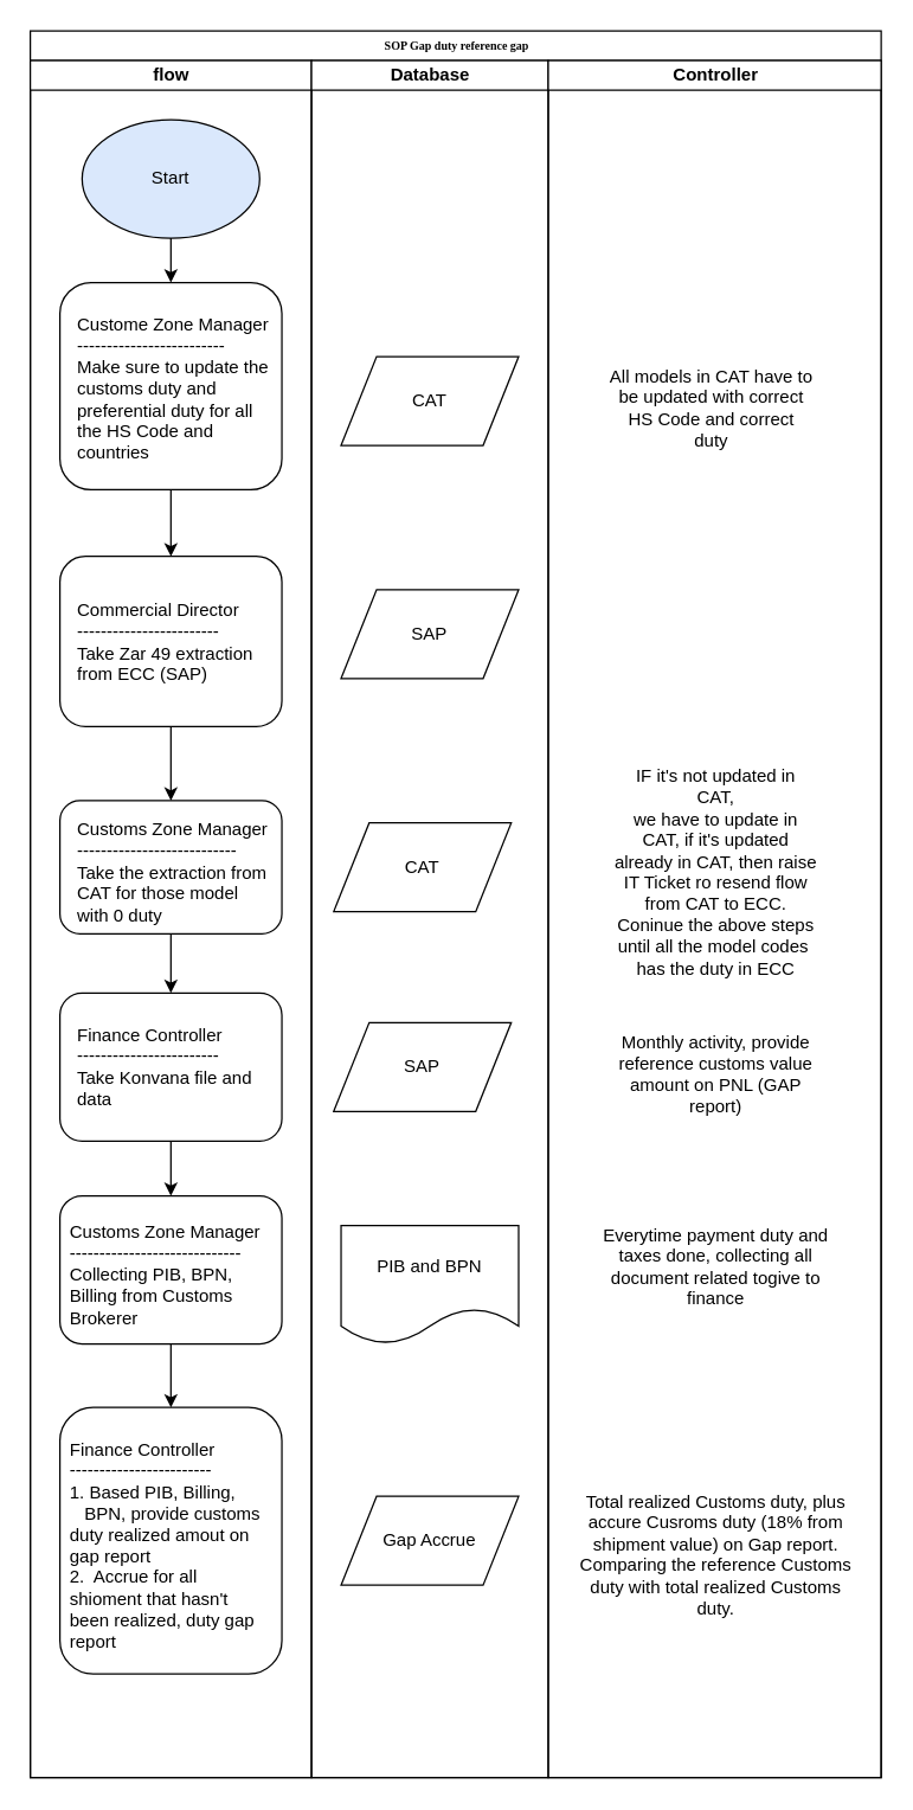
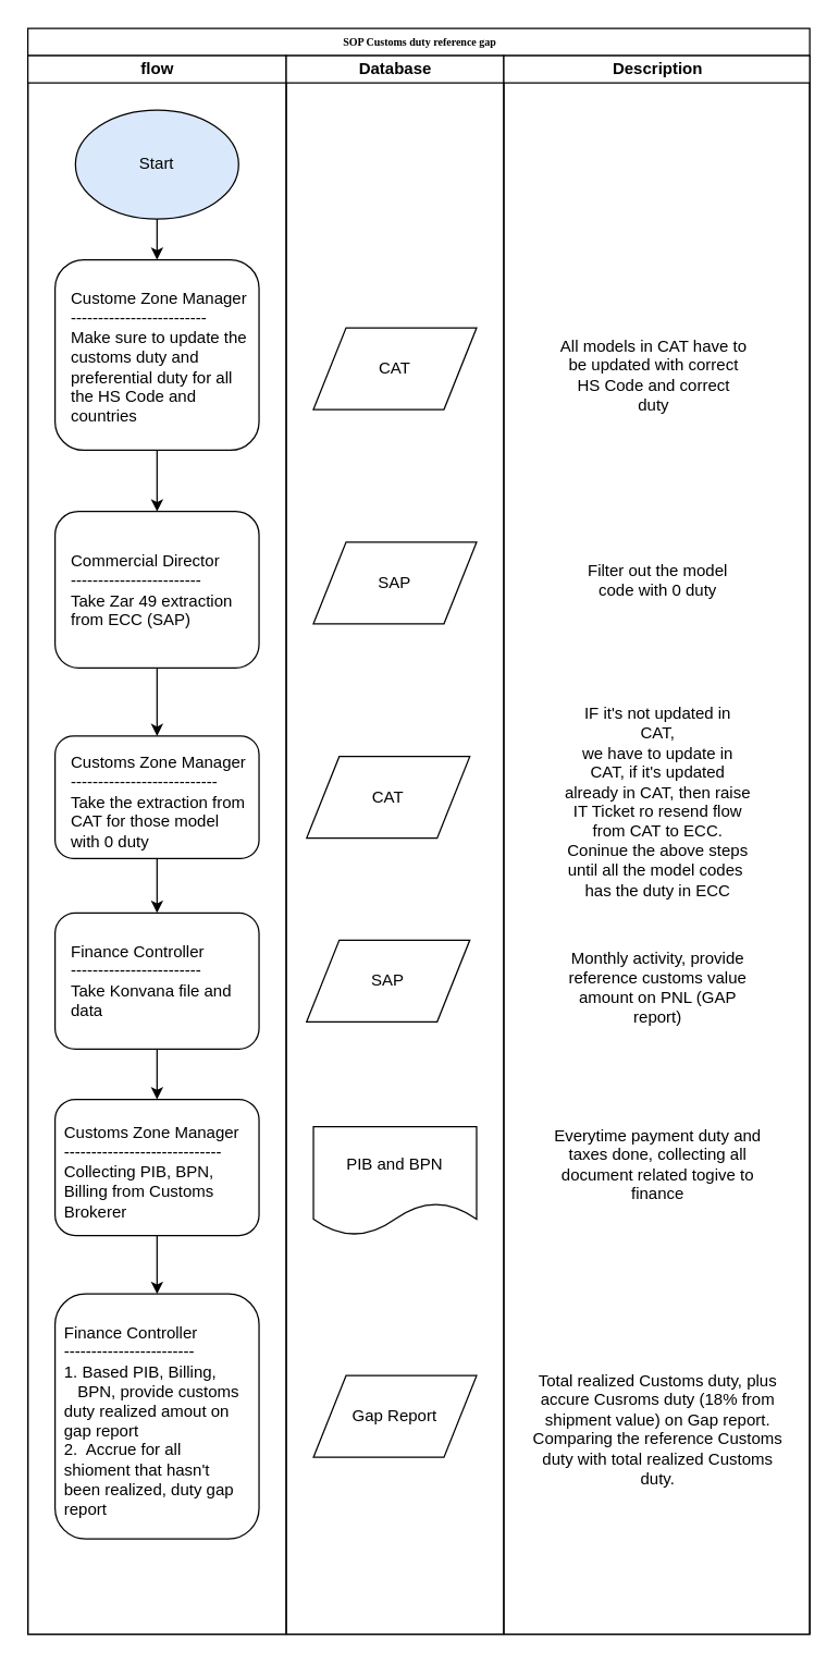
  <mxCell id="0" />
  <mxCell id="1" parent="0" />
- <mxCell id="2" value="SOP Gap duty reference gap" style="swimlane;html=1;childLayout=stackLayout;startSize=20;rounded=0;shadow=0;labelBackgroundColor=none;strokeWidth=1;fontFamily=Verdana;fontSize=8;align=center;" vertex="1" parent="1" treatAsSingle="0"><mxGeometry x="20" y="20" width="575" height="1180" as="geometry" /></mxCell>
+ <mxCell id="2" value="SOP Customs duty reference gap" style="swimlane;html=1;childLayout=stackLayout;startSize=20;rounded=0;shadow=0;labelBackgroundColor=none;strokeWidth=1;fontFamily=Verdana;fontSize=8;align=center;" vertex="1" parent="1" treatAsSingle="0"><mxGeometry x="20" y="20" width="575" height="1180" as="geometry" /></mxCell>
  <mxCell id="3" value="flow" style="swimlane;html=1;startSize=20;" vertex="1" parent="2" treatAsSingle="0"><mxGeometry y="20" width="190" height="1160" as="geometry" /></mxCell>
  <mxCell id="4" value="" style="edgeStyle=orthogonalEdgeStyle;rounded=0;orthogonalLoop=1;jettySize=auto;html=1;entryX=0.5;entryY=0;entryDx=0;entryDy=0;" edge="1" parent="3" source="5" target="21"><mxGeometry relative="1" as="geometry" /></mxCell>
  <mxCell id="5" value="Start" style="ellipse;whiteSpace=wrap;html=1;fillColor=#dae8fc;" vertex="1" parent="3"><mxGeometry x="35" y="40" width="120" height="80" as="geometry" /></mxCell>
  <mxCell id="6" value="" style="edgeStyle=orthogonalEdgeStyle;rounded=0;orthogonalLoop=1;jettySize=auto;html=1;entryX=0.5;entryY=0;entryDx=0;entryDy=0;" edge="1" parent="3" source="21" target="18"><mxGeometry relative="1" as="geometry" /></mxCell>
  <mxCell id="7" value="" style="edgeStyle=orthogonalEdgeStyle;rounded=0;orthogonalLoop=1;jettySize=auto;html=1;entryX=0.5;entryY=0;entryDx=0;entryDy=0;" edge="1" parent="3" source="18" target="15"><mxGeometry relative="1" as="geometry" /></mxCell>
  <mxCell id="8" value="" style="edgeStyle=orthogonalEdgeStyle;rounded=0;orthogonalLoop=1;jettySize=auto;html=1;entryX=0.5;entryY=0;entryDx=0;entryDy=0;" edge="1" parent="3" source="15" target="12"><mxGeometry relative="1" as="geometry" /></mxCell>
  <mxCell id="9" value="" style="edgeStyle=orthogonalEdgeStyle;rounded=0;orthogonalLoop=1;jettySize=auto;html=1;entryX=0.5;entryY=0;entryDx=0;entryDy=0;" edge="1" parent="3" source="12" target="24"><mxGeometry relative="1" as="geometry"><mxPoint x="95" y="770" as="targetPoint" /></mxGeometry></mxCell>
  <mxCell id="10" value="" style="edgeStyle=orthogonalEdgeStyle;rounded=0;orthogonalLoop=1;jettySize=auto;html=1;entryX=0.5;entryY=0;entryDx=0;entryDy=0;" edge="1" parent="3" source="24" target="27"><mxGeometry relative="1" as="geometry"><mxPoint x="95" y="920" as="targetPoint" /></mxGeometry></mxCell>
  <mxCell id="11" value="" style="group" vertex="1" connectable="0" parent="3" treatAsSingle="0"><mxGeometry x="20" y="630" width="150" height="100" as="geometry" /></mxCell>
  <mxCell id="12" value="" style="rounded=1;whiteSpace=wrap;html=1;" vertex="1" parent="11"><mxGeometry width="150" height="100" as="geometry" /></mxCell>
  <mxCell id="13" value="Finance Controller&#10;------------------------&#10;Take Konvana file and&#10;data" style="text;html=1;" vertex="1" parent="11"><mxGeometry x="10" y="15" width="140" height="70" as="geometry" /></mxCell>
  <mxCell id="14" value="" style="group" vertex="1" connectable="0" parent="3" treatAsSingle="0"><mxGeometry x="20" y="500" width="160" height="90" as="geometry" /></mxCell>
  <mxCell id="15" value="" style="rounded=1;whiteSpace=wrap;html=1;" vertex="1" parent="14"><mxGeometry width="150" height="90" as="geometry" /></mxCell>
  <mxCell id="16" value="Customs Zone Manager&#10;---------------------------&#10;Take the extraction from&#10;CAT for those model&#10;with 0 duty" style="text;html=1;" vertex="1" parent="14"><mxGeometry x="10" y="6" width="150" height="80" as="geometry" /></mxCell>
  <mxCell id="17" value="" style="group" vertex="1" connectable="0" parent="3" treatAsSingle="0"><mxGeometry x="20" y="335" width="150" height="115" as="geometry" /></mxCell>
  <mxCell id="18" value="" style="rounded=1;whiteSpace=wrap;html=1;" vertex="1" parent="17"><mxGeometry width="150" height="115" as="geometry" /></mxCell>
  <mxCell id="19" value="Commercial Director&#10;------------------------&#10;Take Zar 49 extraction&#10;from ECC (SAP)" style="text;html=1;" vertex="1" parent="17"><mxGeometry x="10" y="22.5" width="140" height="70" as="geometry" /></mxCell>
  <mxCell id="20" value="" style="group" vertex="1" connectable="0" parent="3" treatAsSingle="0"><mxGeometry x="20" y="150" width="170" height="140" as="geometry" /></mxCell>
  <mxCell id="21" value="" style="rounded=1;whiteSpace=wrap;html=1;" vertex="1" parent="20"><mxGeometry width="150" height="140" as="geometry" /></mxCell>
  <mxCell id="22" value="Custome Zone Manager&#10;-------------------------&#10;Make sure to update the&#10;customs duty and&#10;preferential duty for all&#10;the HS Code and&#10;countries" style="text;html=1;" vertex="1" parent="20"><mxGeometry x="10" y="15" width="160" height="110" as="geometry" /></mxCell>
  <mxCell id="23" value="" style="group" vertex="1" connectable="0" parent="3" treatAsSingle="0"><mxGeometry x="20" y="767" width="155" height="100" as="geometry" /></mxCell>
  <mxCell id="24" value="" style="rounded=1;whiteSpace=wrap;html=1;" vertex="1" parent="23"><mxGeometry width="150" height="100" as="geometry" /></mxCell>
  <mxCell id="25" value="Customs Zone Manager&#10;-----------------------------&#10;Collecting PIB, BPN,&#10;Billing from Customs&#10;Brokerer" style="text;html=1;" vertex="1" parent="23"><mxGeometry x="5" y="11" width="150" height="80" as="geometry" /></mxCell>
  <mxCell id="26" value="" style="group" vertex="1" connectable="0" parent="3" treatAsSingle="0"><mxGeometry x="20" y="910" width="155" height="180" as="geometry" /></mxCell>
  <mxCell id="27" value="" style="rounded=1;whiteSpace=wrap;html=1;" vertex="1" parent="26"><mxGeometry width="150" height="180" as="geometry" /></mxCell>
  <mxCell id="28" value="Finance Controller&#10;------------------------&#10;1. Based PIB, Billing,     &#10;   BPN, provide customs&#10;duty realized amout on&#10;gap report&#10;2.  Accrue for all&#10;shioment that hasn't&#10;been realized, duty gap&#10;report" style="text;html=1;" vertex="1" parent="26"><mxGeometry x="5" y="15" width="150" height="150" as="geometry" /></mxCell>
  <mxCell id="29" value="Database" style="swimlane;html=1;startSize=20;" vertex="1" parent="2" treatAsSingle="0"><mxGeometry x="190" y="20" width="160" height="1160" as="geometry" /></mxCell>
  <mxCell id="30" value="CAT" style="shape=parallelogram;perimeter=parallelogramPerimeter;whiteSpace=wrap;html=1;" vertex="1" parent="29"><mxGeometry x="20" y="200" width="120" height="60" as="geometry" /></mxCell>
  <mxCell id="31" value="SAP" style="shape=parallelogram;perimeter=parallelogramPerimeter;whiteSpace=wrap;html=1;" vertex="1" parent="29"><mxGeometry x="20" y="357.5" width="120" height="60" as="geometry" /></mxCell>
  <mxCell id="32" value="CAT" style="shape=parallelogram;perimeter=parallelogramPerimeter;whiteSpace=wrap;html=1;" vertex="1" parent="29"><mxGeometry x="15" y="515" width="120" height="60" as="geometry" /></mxCell>
  <mxCell id="33" value="SAP" style="shape=parallelogram;perimeter=parallelogramPerimeter;whiteSpace=wrap;html=1;" vertex="1" parent="29"><mxGeometry x="15" y="650" width="120" height="60" as="geometry" /></mxCell>
  <mxCell id="34" value="PIB and BPN" style="shape=document;whiteSpace=wrap;html=1;boundedLbl=1;" vertex="1" parent="29"><mxGeometry x="20" y="787" width="120" height="80" as="geometry" /></mxCell>
- <mxCell id="35" value="Gap Accrue" style="shape=parallelogram;perimeter=parallelogramPerimeter;whiteSpace=wrap;html=1;" vertex="1" parent="29"><mxGeometry x="20" y="970" width="120" height="60" as="geometry" /></mxCell>
- <mxCell id="36" value="Controller" style="swimlane;html=1;startSize=20;" vertex="1" parent="2" treatAsSingle="0"><mxGeometry x="350" y="20" width="225" height="1160" as="geometry" /></mxCell>
+ <mxCell id="35" value="Gap Report" style="shape=parallelogram;perimeter=parallelogramPerimeter;whiteSpace=wrap;html=1;" vertex="1" parent="29"><mxGeometry x="20" y="970" width="120" height="60" as="geometry" /></mxCell>
+ <mxCell id="36" value="Description" style="swimlane;html=1;startSize=20;" vertex="1" parent="2" treatAsSingle="0"><mxGeometry x="350" y="20" width="225" height="1160" as="geometry" /></mxCell>
  <mxCell id="37" value="All models in CAT have to&#10;be updated with correct&#10;HS Code and correct&#10;duty" style="text;html=1;align=center;" vertex="1" parent="36"><mxGeometry x="30" y="200" width="160" height="70" as="geometry" /></mxCell>
+ <mxCell id="38" value="Filter out the model&#10;code with 0 duty" style="text;html=1;align=center;" vertex="1" parent="36"><mxGeometry x="47.5" y="364.5" width="130" height="40" as="geometry" /></mxCell>
  <mxCell id="39" value="IF it's not updated in&#10;CAT,&#10;we have to update in&#10;CAT, if it's updated&#10;already in CAT, then raise&#10;IT Ticket ro resend flow&#10;from CAT to ECC.&#10;Coninue the above steps&#10;until all the model codes&amp;nbsp;&#10;has the duty in ECC" style="text;html=1;align=center;" vertex="1" parent="36"><mxGeometry x="32.5" y="470" width="160" height="150" as="geometry" /></mxCell>
  <mxCell id="40" value="Monthly activity, provide&#10;reference customs value&#10;amount on PNL (GAP&#10;report)" style="text;html=1;align=center;" vertex="1" parent="36"><mxGeometry x="32.5" y="650" width="160" height="70" as="geometry" /></mxCell>
  <mxCell id="41" value="Everytime payment duty and&#10;taxes done, collecting all&#10;document related togive to&#10;finance" style="text;html=1;align=center;" vertex="1" parent="36"><mxGeometry x="22.5" y="780" width="180" height="70" as="geometry" /></mxCell>
  <mxCell id="42" value="Total realized Customs duty, plus&#10;accure Cusroms duty (18% from&#10;shipment value) on Gap report.&#10;Comparing the reference Customs&#10;duty with total realized Customs&#10;duty." style="text;html=1;align=center;" vertex="1" parent="36"><mxGeometry x="7.5" y="960" width="210" height="100" as="geometry" /></mxCell>
